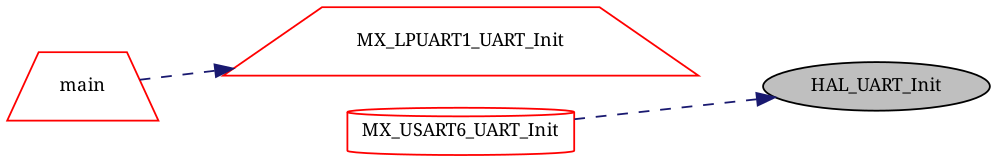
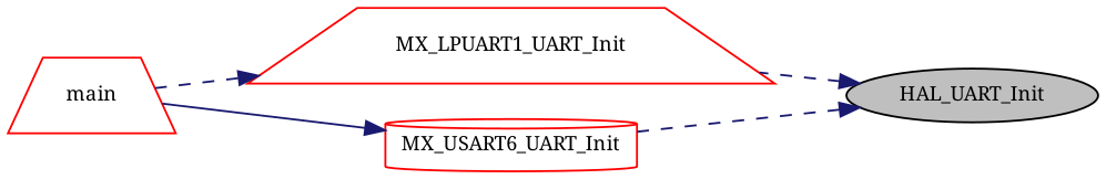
  digraph {
    fontname="Noto Serif"
    rankdir=RL
    node [color=red fillcolor=white fontname="Noto Serif" fontsize=10 shape=trapezium style=filled]
    edge [color=midnightblue dir=back fontname="Noto Serif" fontsize=10 labelfontname=Helvetica labelfontsize=10 style=dashed]
    n1 [color=black fillcolor=grey75 fontcolor=black height=0.2 label=HAL_UART_Init shape=ellipse width=0.4]
    n2 [height=0.2 label=MX_LPUART1_UART_Init width=0.4]
    n3 [height=0.2 label=MX_USART6_UART_Init shape=cylinder width=0.4]
    n4 [height=0.2 label=main width=0.4]
+   n1 -> n2
    n1 -> n3
    n2 -> n4
+   n3 -> n4 [style=solid]
  }
